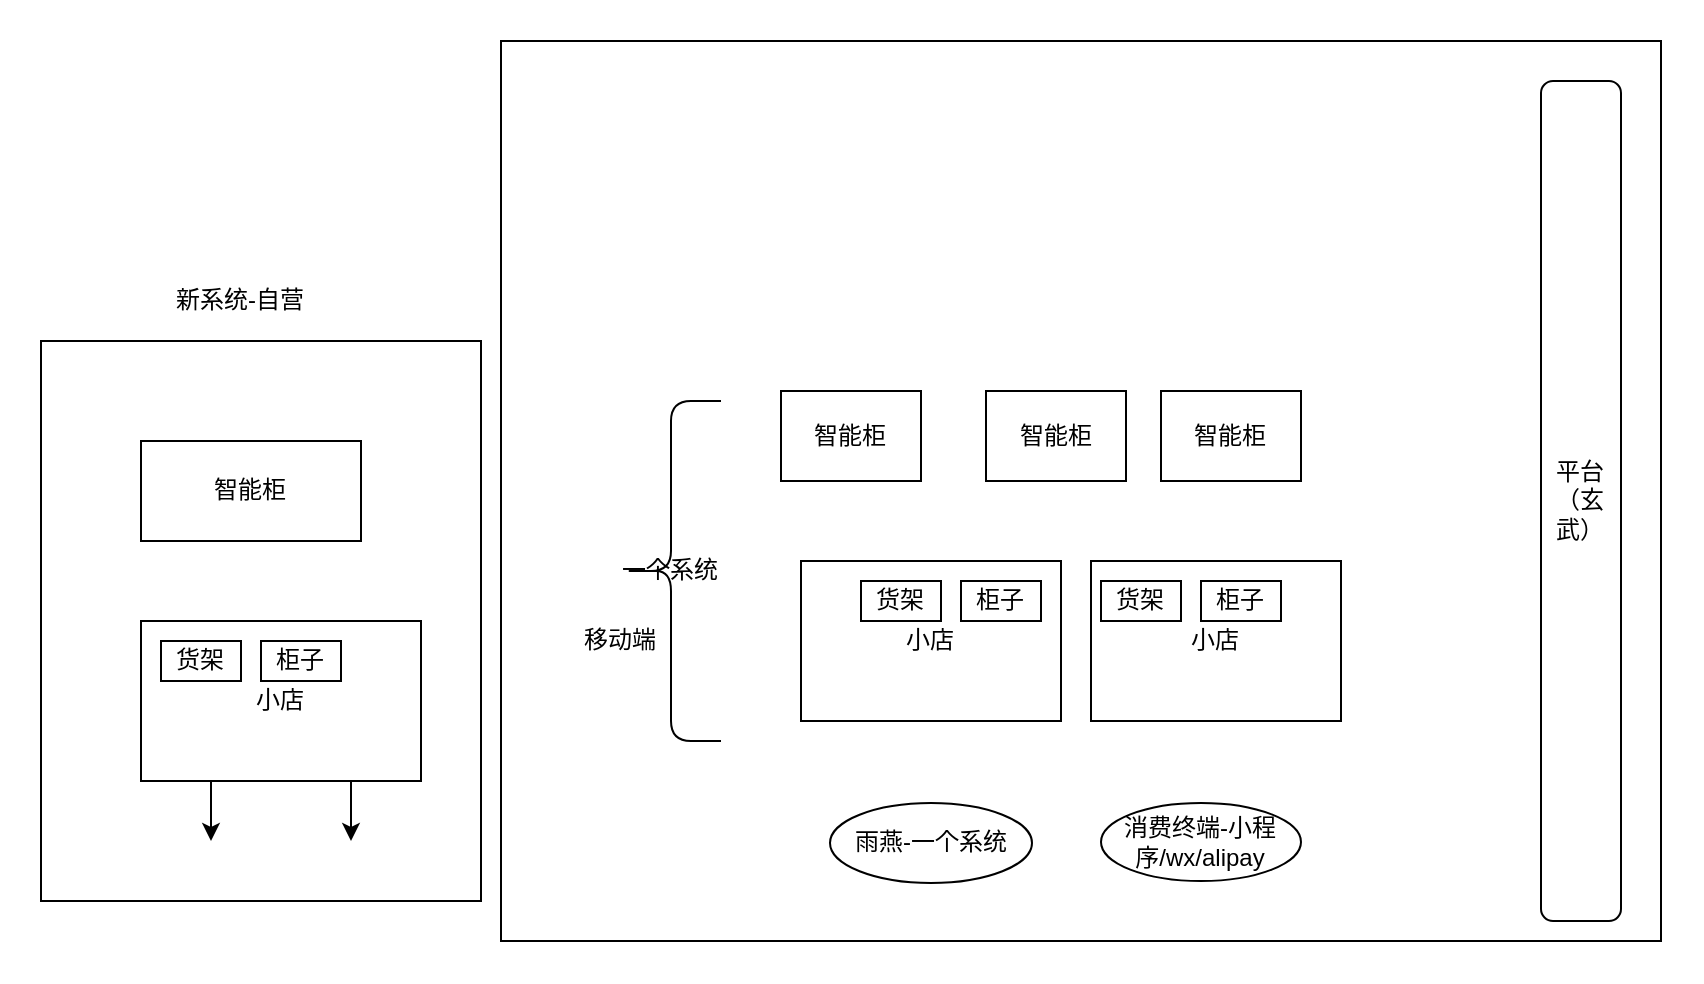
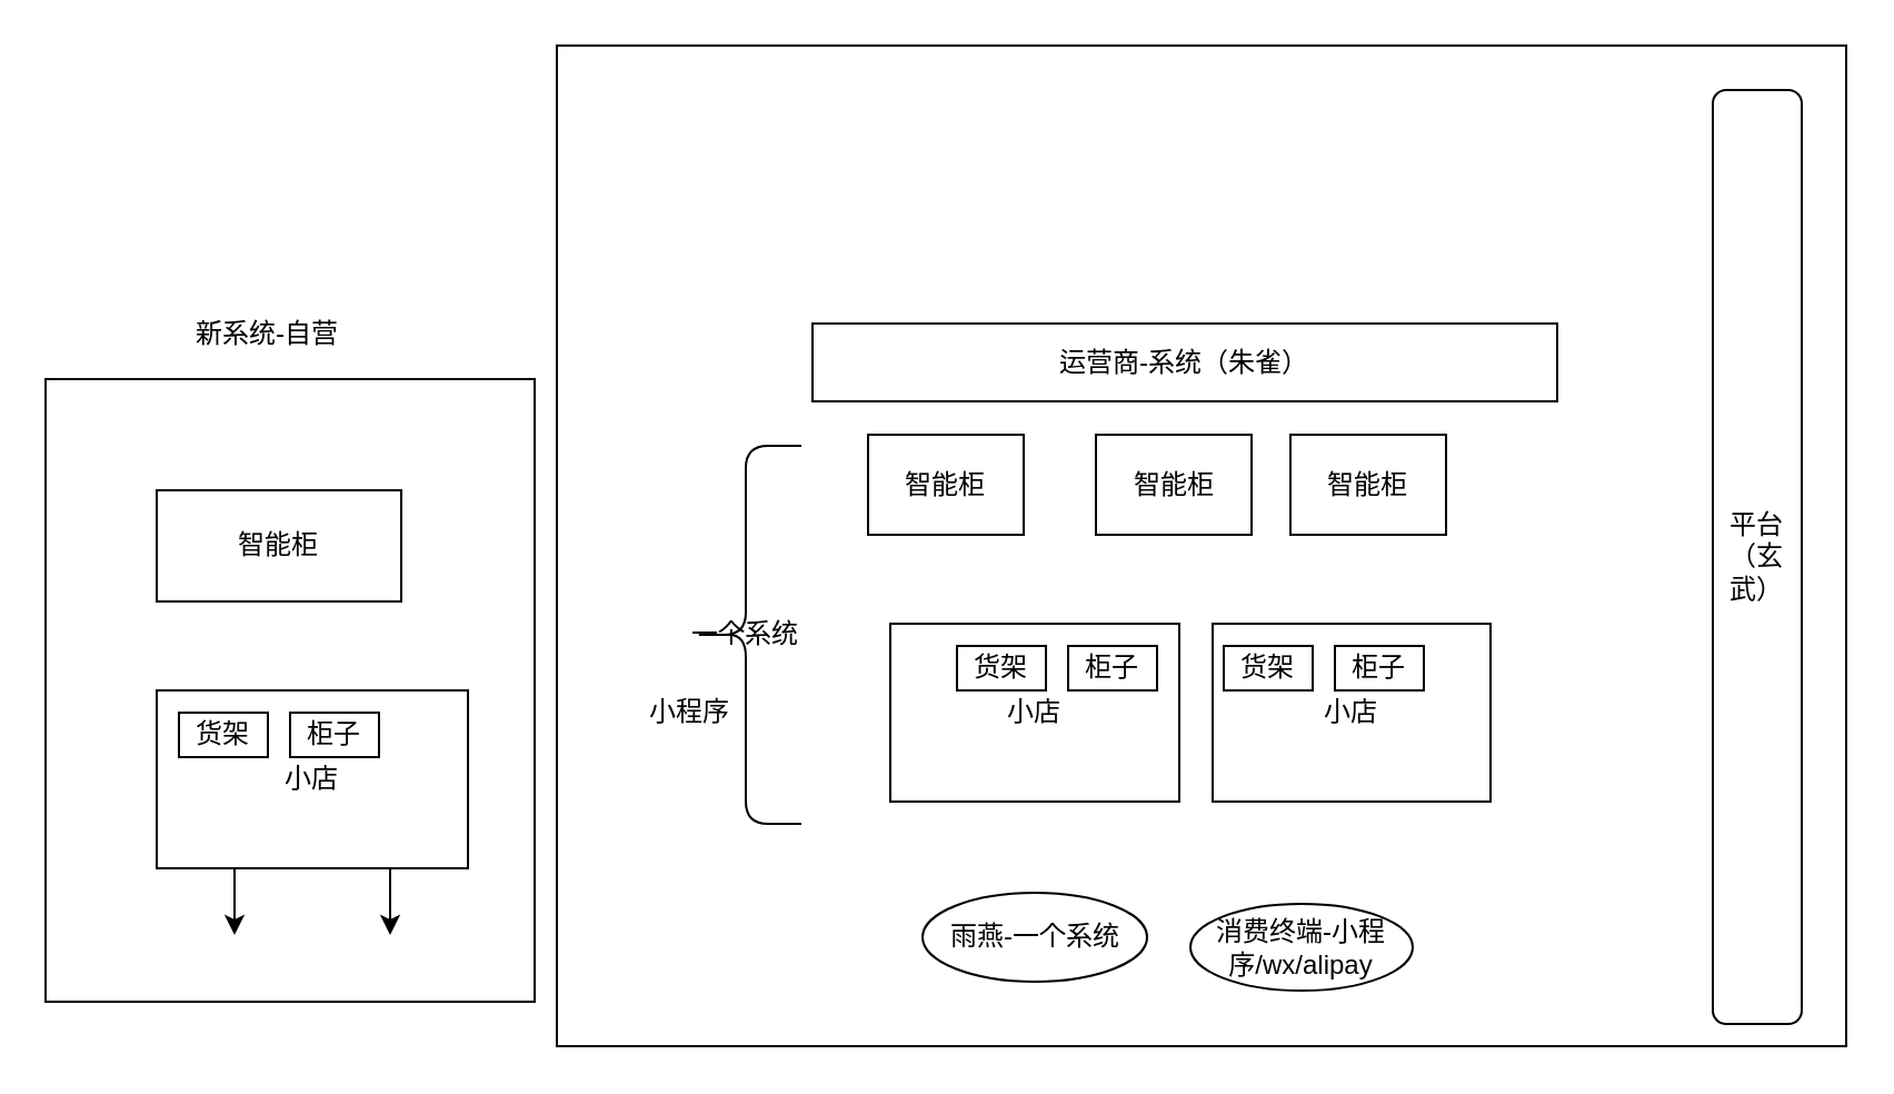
  <mxCell id="0" />
  <mxCell id="1" parent="0" />
  <mxCell id="2" value="" style="rounded=0;whiteSpace=wrap;html=1;" parent="1" vertex="1"><mxGeometry x="250" y="20" width="580" height="450" as="geometry" /></mxCell>
  <mxCell id="3" value="" style="rounded=0;whiteSpace=wrap;html=1;" parent="1" vertex="1"><mxGeometry x="20" y="170" width="220" height="280" as="geometry" /></mxCell>
  <mxCell id="4" value="智能柜" style="rounded=0;whiteSpace=wrap;html=1;" parent="1" vertex="1"><mxGeometry x="70" y="220" width="110" height="50" as="geometry" /></mxCell>
  <mxCell id="5" style="edgeStyle=orthogonalEdgeStyle;rounded=0;orthogonalLoop=1;jettySize=auto;html=1;exitX=0.25;exitY=1;exitDx=0;exitDy=0;" parent="1" source="6" edge="1"><mxGeometry relative="1" as="geometry"><mxPoint x="105" y="420" as="targetPoint" /></mxGeometry></mxCell>
  <mxCell id="6" value="小店" style="rounded=0;whiteSpace=wrap;html=1;" parent="1" vertex="1"><mxGeometry x="70" y="310" width="140" height="80" as="geometry" /></mxCell>
  <mxCell id="7" value="货架" style="rounded=0;whiteSpace=wrap;html=1;" parent="1" vertex="1"><mxGeometry x="80" y="320" width="40" height="20" as="geometry" /></mxCell>
  <mxCell id="8" value="柜子" style="rounded=0;whiteSpace=wrap;html=1;" parent="1" vertex="1"><mxGeometry x="130" y="320" width="40" height="20" as="geometry" /></mxCell>
  <mxCell id="9" value="" style="endArrow=classic;html=1;exitX=0.75;exitY=1;exitDx=0;exitDy=0;" parent="1" source="6" edge="1"><mxGeometry width="50" height="50" relative="1" as="geometry"><mxPoint x="190" y="510" as="sourcePoint" /><mxPoint x="175" y="420" as="targetPoint" /></mxGeometry></mxCell>
  <mxCell id="10" value="新系统-自营" style="text;html=1;strokeColor=none;fillColor=none;align=center;verticalAlign=middle;whiteSpace=wrap;rounded=0;" parent="1" vertex="1"><mxGeometry x="70" y="145" width="100" height="10" as="geometry" /></mxCell>
+ <mxCell id="11" value="运营商-系统（朱雀）" style="rounded=0;whiteSpace=wrap;html=1;" parent="1" vertex="1"><mxGeometry x="365" y="145" width="335" height="35" as="geometry" /></mxCell>
  <mxCell id="12" value="智能柜" style="rounded=0;whiteSpace=wrap;html=1;" parent="1" vertex="1"><mxGeometry x="390" y="195" width="70" height="45" as="geometry" /></mxCell>
  <mxCell id="13" value="智能柜" style="rounded=0;whiteSpace=wrap;html=1;" parent="1" vertex="1"><mxGeometry x="580" y="195" width="70" height="45" as="geometry" /></mxCell>
  <mxCell id="14" value="智能柜" style="rounded=0;whiteSpace=wrap;html=1;" parent="1" vertex="1"><mxGeometry x="492.5" y="195" width="70" height="45" as="geometry" /></mxCell>
  <mxCell id="15" value="小店" style="rounded=0;whiteSpace=wrap;html=1;" parent="1" vertex="1"><mxGeometry x="400" y="280" width="130" height="80" as="geometry" /></mxCell>
  <mxCell id="16" value="货架" style="rounded=0;whiteSpace=wrap;html=1;" parent="1" vertex="1"><mxGeometry x="430" y="290" width="40" height="20" as="geometry" /></mxCell>
  <mxCell id="17" value="柜子" style="rounded=0;whiteSpace=wrap;html=1;" parent="1" vertex="1"><mxGeometry x="480" y="290" width="40" height="20" as="geometry" /></mxCell>
  <mxCell id="18" value="小店" style="rounded=0;whiteSpace=wrap;html=1;" parent="1" vertex="1"><mxGeometry x="545" y="280" width="125" height="80" as="geometry" /></mxCell>
  <mxCell id="19" value="货架" style="rounded=0;whiteSpace=wrap;html=1;" parent="1" vertex="1"><mxGeometry x="550" y="290" width="40" height="20" as="geometry" /></mxCell>
  <mxCell id="20" value="柜子" style="rounded=0;whiteSpace=wrap;html=1;" parent="1" vertex="1"><mxGeometry x="600" y="290" width="40" height="20" as="geometry" /></mxCell>
  <mxCell id="21" value="一个系统" style="shape=curlyBracket;whiteSpace=wrap;html=1;rounded=1;" parent="1" vertex="1"><mxGeometry x="310" y="200" width="50" height="170" as="geometry" /></mxCell>
- <mxCell id="22" value="移动端" style="text;html=1;strokeColor=none;fillColor=none;align=center;verticalAlign=middle;whiteSpace=wrap;rounded=0;" parent="1" vertex="1"><mxGeometry x="290" y="310" width="40" height="20" as="geometry" /></mxCell>
+ <mxCell id="22" value="小程序" style="text;html=1;strokeColor=none;fillColor=none;align=center;verticalAlign=middle;whiteSpace=wrap;rounded=0;" parent="1" vertex="1"><mxGeometry x="290" y="310" width="40" height="20" as="geometry" /></mxCell>
  <mxCell id="23" value="平台（玄武）" style="rounded=1;whiteSpace=wrap;html=1;" parent="1" vertex="1"><mxGeometry x="770" y="40" width="40" height="420" as="geometry" /></mxCell>
  <mxCell id="24" value="雨燕-一个系统" style="ellipse;whiteSpace=wrap;html=1;" parent="1" vertex="1"><mxGeometry x="414.5" y="401" width="101" height="40" as="geometry" /></mxCell>
- <mxCell id="25" value="消费终端-小程序/wx/alipay" style="ellipse;whiteSpace=wrap;html=1;" parent="1" vertex="1"><mxGeometry x="550" y="401" width="100" height="39" as="geometry" /></mxCell>
+ <mxCell id="25" value="消费终端-小程序/wx/alipay" style="ellipse;whiteSpace=wrap;html=1;" parent="1" vertex="1"><mxGeometry x="535" y="406" width="100" height="39" as="geometry" /></mxCell>
